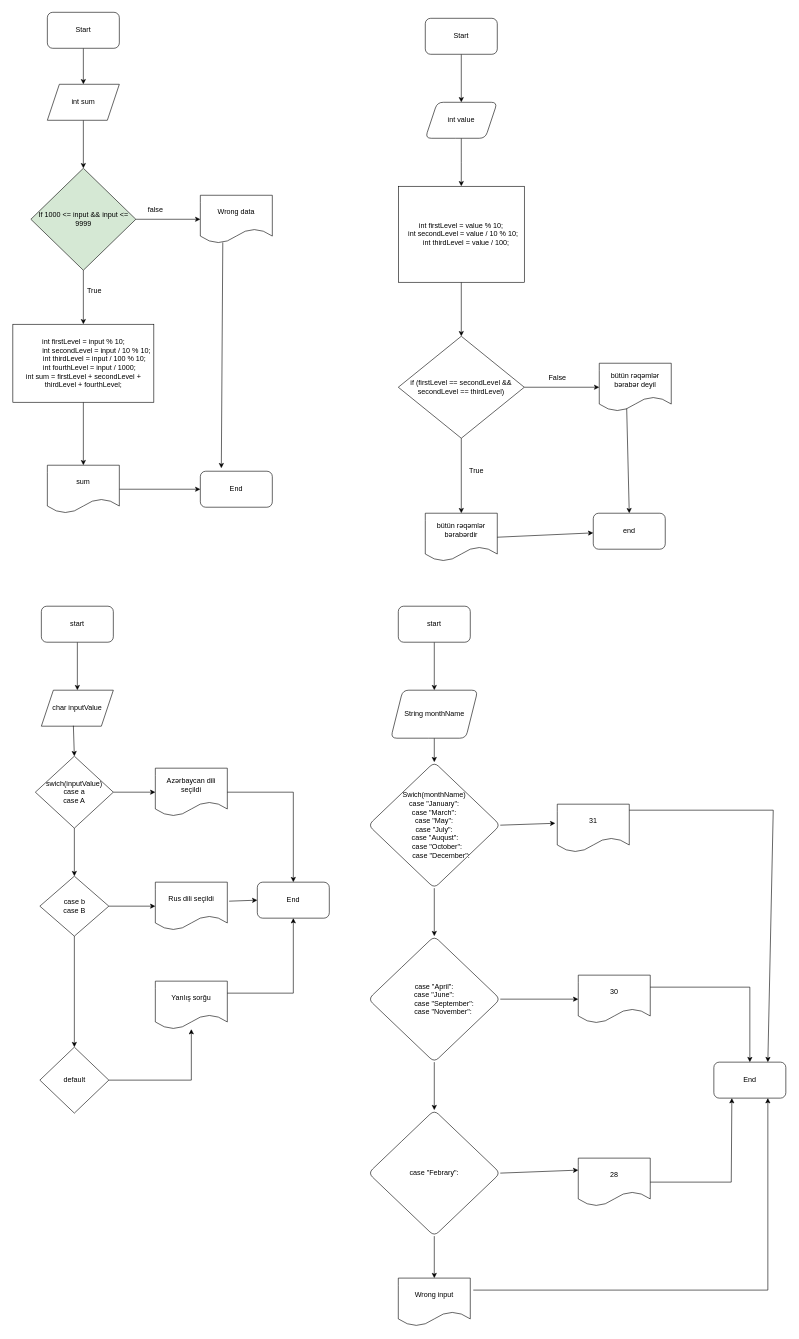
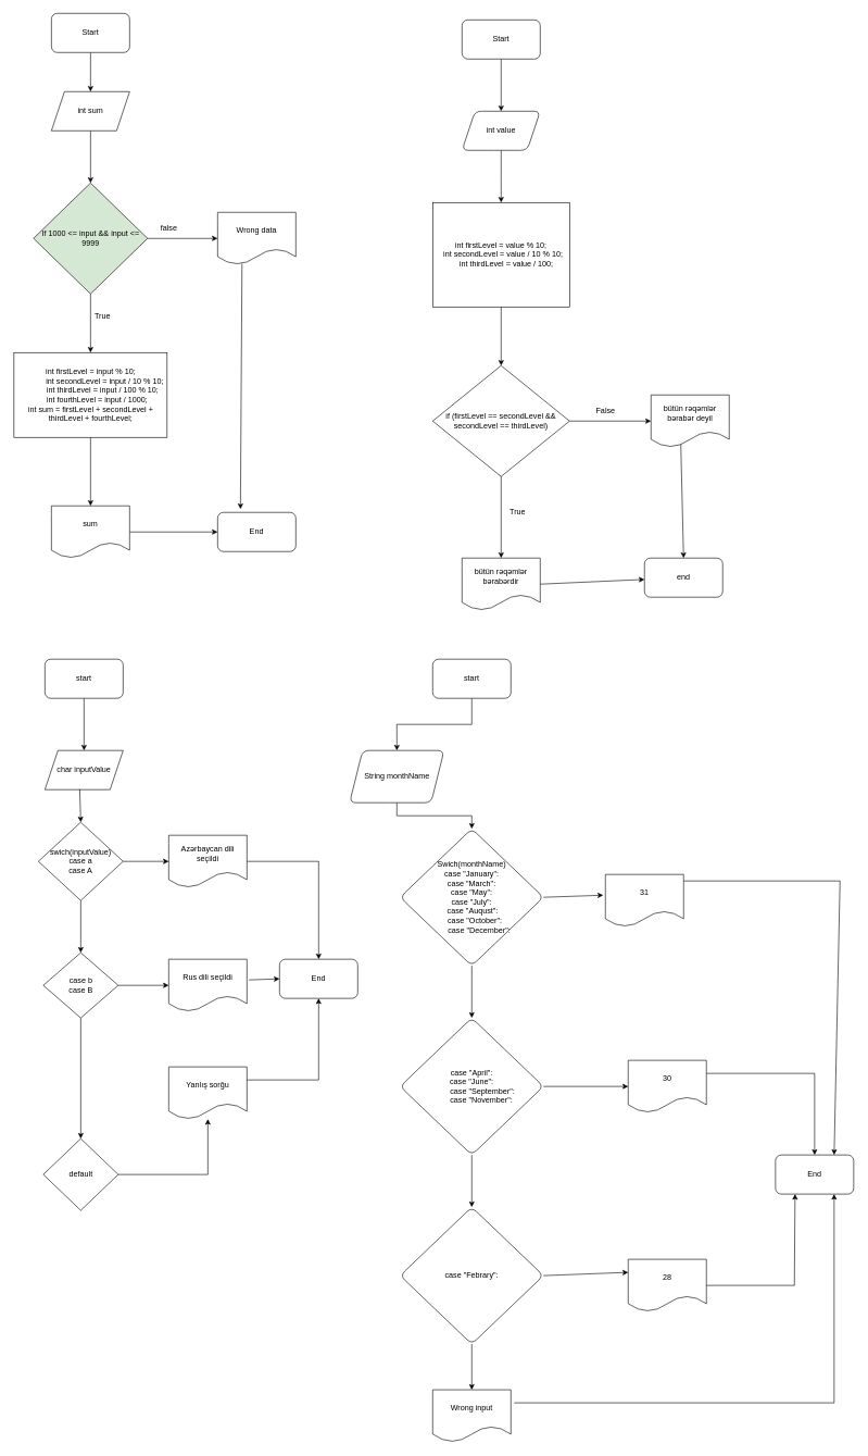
  <mxCell id="0" />
  <mxCell id="1" parent="0" />
  <mxCell id="2" value="" style="edgeStyle=orthogonalEdgeStyle;rounded=0;orthogonalLoop=1;jettySize=auto;html=1;" edge="1" parent="1" source="3" target="5"><mxGeometry relative="1" as="geometry" /></mxCell>
  <mxCell id="3" value="Start" style="rounded=1;whiteSpace=wrap;html=1;" vertex="1" parent="1"><mxGeometry x="78" y="20" width="120" height="60" as="geometry" /></mxCell>
  <mxCell id="4" value="" style="edgeStyle=orthogonalEdgeStyle;rounded=0;orthogonalLoop=1;jettySize=auto;html=1;" edge="1" parent="1" source="5" target="8"><mxGeometry relative="1" as="geometry" /></mxCell>
  <mxCell id="5" value="int sum" style="shape=parallelogram;perimeter=parallelogramPerimeter;whiteSpace=wrap;html=1;fixedSize=1;" vertex="1" parent="1"><mxGeometry x="78" y="140" width="120" height="60" as="geometry" /></mxCell>
  <mxCell id="6" value="" style="edgeStyle=orthogonalEdgeStyle;rounded=0;orthogonalLoop=1;jettySize=auto;html=1;" edge="1" parent="1" source="8" target="9"><mxGeometry relative="1" as="geometry" /></mxCell>
  <mxCell id="7" value="" style="edgeStyle=orthogonalEdgeStyle;rounded=0;orthogonalLoop=1;jettySize=auto;html=1;" edge="1" parent="1" source="8" target="11"><mxGeometry relative="1" as="geometry" /></mxCell>
  <mxCell id="8" value="If 1000 &amp;lt;= input &amp;amp;&amp;amp; input &amp;lt;= 9999" style="rhombus;whiteSpace=wrap;html=1;fillColor=#d5e8d4;" vertex="1" parent="1"><mxGeometry x="50.5" y="280" width="175" height="170" as="geometry" /></mxCell>
  <mxCell id="9" value="Wrong data" style="shape=document;whiteSpace=wrap;html=1;boundedLbl=1;" vertex="1" parent="1"><mxGeometry x="333" y="325" width="120" height="80" as="geometry" /></mxCell>
  <mxCell id="10" value="" style="edgeStyle=orthogonalEdgeStyle;rounded=0;orthogonalLoop=1;jettySize=auto;html=1;" edge="1" parent="1" source="11" target="13"><mxGeometry relative="1" as="geometry" /></mxCell>
  <mxCell id="11" value="&lt;div&gt;int firstLevel = input % 10;&lt;/div&gt;&lt;div&gt;&amp;nbsp; &amp;nbsp; &amp;nbsp; &amp;nbsp; &amp;nbsp; &amp;nbsp; &amp;nbsp;int secondLevel = input / 10 % 10;&lt;/div&gt;&lt;div&gt;&amp;nbsp; &amp;nbsp; &amp;nbsp; &amp;nbsp; &amp;nbsp; &amp;nbsp;int thirdLevel = input / 100 % 10;&lt;/div&gt;&lt;div&gt;&amp;nbsp; &amp;nbsp; &amp;nbsp; int fourthLevel = input / 1000;&lt;/div&gt;&lt;div&gt;int sum = firstLevel + secondLevel + thirdLevel + fourthLevel;&lt;br&gt;&lt;/div&gt;" style="whiteSpace=wrap;html=1;" vertex="1" parent="1"><mxGeometry x="20.5" y="540" width="235" height="130" as="geometry" /></mxCell>
  <mxCell id="12" value="" style="edgeStyle=orthogonalEdgeStyle;rounded=0;orthogonalLoop=1;jettySize=auto;html=1;" edge="1" parent="1" source="13" target="14"><mxGeometry relative="1" as="geometry" /></mxCell>
  <mxCell id="13" value="sum" style="shape=document;whiteSpace=wrap;html=1;boundedLbl=1;" vertex="1" parent="1"><mxGeometry x="78" y="775" width="120" height="80" as="geometry" /></mxCell>
  <mxCell id="14" value="End" style="rounded=1;whiteSpace=wrap;html=1;" vertex="1" parent="1"><mxGeometry x="333" y="785" width="120" height="60" as="geometry" /></mxCell>
  <mxCell id="15" value="" style="endArrow=classic;html=1;rounded=0;exitX=0.312;exitY=0.983;exitDx=0;exitDy=0;exitPerimeter=0;" edge="1" parent="1" source="9"><mxGeometry width="50" height="50" relative="1" as="geometry"><mxPoint x="178" y="670" as="sourcePoint" /><mxPoint x="368" y="780" as="targetPoint" /><Array as="points" /></mxGeometry></mxCell>
  <mxCell id="16" value="" style="edgeStyle=orthogonalEdgeStyle;rounded=0;orthogonalLoop=1;jettySize=auto;html=1;" edge="1" parent="1" source="17" target="19"><mxGeometry relative="1" as="geometry" /></mxCell>
  <mxCell id="17" value="Start" style="rounded=1;whiteSpace=wrap;html=1;" vertex="1" parent="1"><mxGeometry x="708" y="30" width="120" height="60" as="geometry" /></mxCell>
  <mxCell id="18" value="" style="edgeStyle=orthogonalEdgeStyle;rounded=0;orthogonalLoop=1;jettySize=auto;html=1;" edge="1" parent="1" source="19"><mxGeometry relative="1" as="geometry"><mxPoint x="768" y="310" as="targetPoint" /></mxGeometry></mxCell>
  <mxCell id="19" value="int value" style="shape=parallelogram;perimeter=parallelogramPerimeter;whiteSpace=wrap;html=1;fixedSize=1;rounded=1;" vertex="1" parent="1"><mxGeometry x="708" y="170" width="120" height="60" as="geometry" /></mxCell>
  <mxCell id="20" value="" style="edgeStyle=orthogonalEdgeStyle;rounded=0;orthogonalLoop=1;jettySize=auto;html=1;" edge="1" parent="1" source="21" target="24"><mxGeometry relative="1" as="geometry" /></mxCell>
  <mxCell id="21" value="&lt;div&gt;int firstLevel = value % 10;&lt;/div&gt;&lt;div&gt;&amp;nbsp; int secondLevel = value / 10 % 10;&lt;/div&gt;&lt;div&gt;&amp;nbsp; &amp;nbsp; &amp;nbsp;int thirdLevel = value / 100;&lt;/div&gt;" style="rounded=0;whiteSpace=wrap;html=1;" vertex="1" parent="1"><mxGeometry x="663" y="310" width="210" height="160" as="geometry" /></mxCell>
  <mxCell id="22" value="" style="edgeStyle=orthogonalEdgeStyle;rounded=0;orthogonalLoop=1;jettySize=auto;html=1;" edge="1" parent="1" source="24" target="25"><mxGeometry relative="1" as="geometry" /></mxCell>
  <mxCell id="23" value="" style="edgeStyle=orthogonalEdgeStyle;rounded=0;orthogonalLoop=1;jettySize=auto;html=1;" edge="1" parent="1" source="24" target="26"><mxGeometry relative="1" as="geometry" /></mxCell>
  <mxCell id="24" value="if (firstLevel == secondLevel &amp;amp;&amp;amp; secondLevel == thirdLevel)" style="rhombus;whiteSpace=wrap;html=1;rounded=0;" vertex="1" parent="1"><mxGeometry x="663" y="560" width="210" height="170" as="geometry" /></mxCell>
  <mxCell id="25" value="bütün rəqəmlər bərabər deyil" style="shape=document;whiteSpace=wrap;html=1;boundedLbl=1;rounded=0;" vertex="1" parent="1"><mxGeometry x="998" y="605" width="120" height="80" as="geometry" /></mxCell>
  <mxCell id="26" value="bütün rəqəmlər bərabərdir" style="shape=document;whiteSpace=wrap;html=1;boundedLbl=1;rounded=0;" vertex="1" parent="1"><mxGeometry x="708" y="855" width="120" height="80" as="geometry" /></mxCell>
  <mxCell id="27" value="False" style="text;html=1;align=center;verticalAlign=middle;resizable=0;points=[];autosize=1;strokeColor=none;fillColor=none;" vertex="1" parent="1"><mxGeometry x="903" y="615" width="50" height="30" as="geometry" /></mxCell>
  <mxCell id="28" value="True" style="text;html=1;align=center;verticalAlign=middle;resizable=0;points=[];autosize=1;strokeColor=none;fillColor=none;" vertex="1" parent="1"><mxGeometry x="768" y="770" width="50" height="30" as="geometry" /></mxCell>
  <mxCell id="29" value="" style="edgeStyle=orthogonalEdgeStyle;rounded=0;orthogonalLoop=1;jettySize=auto;html=1;entryX=0.5;entryY=0;entryDx=0;entryDy=0;" edge="1" parent="1" source="30" target="31"><mxGeometry relative="1" as="geometry"><mxPoint x="118" y="1150" as="targetPoint" /></mxGeometry></mxCell>
  <mxCell id="30" value="start" style="rounded=1;whiteSpace=wrap;html=1;" vertex="1" parent="1"><mxGeometry x="68" y="1010" width="120" height="60" as="geometry" /></mxCell>
  <mxCell id="31" value="char inputValue" style="shape=parallelogram;perimeter=parallelogramPerimeter;whiteSpace=wrap;html=1;fixedSize=1;" vertex="1" parent="1"><mxGeometry x="68" y="1150" width="120" height="60" as="geometry" /></mxCell>
  <mxCell id="32" value="" style="edgeStyle=orthogonalEdgeStyle;rounded=0;orthogonalLoop=1;jettySize=auto;html=1;" edge="1" parent="1" source="34" target="36"><mxGeometry relative="1" as="geometry" /></mxCell>
  <mxCell id="33" value="" style="edgeStyle=orthogonalEdgeStyle;rounded=0;orthogonalLoop=1;jettySize=auto;html=1;" edge="1" parent="1" source="34" target="39"><mxGeometry relative="1" as="geometry" /></mxCell>
  <mxCell id="34" value="swich(inputValue)&lt;br&gt;case a&lt;br&gt;case A" style="rhombus;whiteSpace=wrap;html=1;" vertex="1" parent="1"><mxGeometry x="58" y="1260" width="130" height="120" as="geometry" /></mxCell>
  <mxCell id="35" value="" style="endArrow=classic;html=1;rounded=0;exitX=0.445;exitY=0.987;exitDx=0;exitDy=0;exitPerimeter=0;entryX=0.5;entryY=0;entryDx=0;entryDy=0;" edge="1" parent="1" source="31" target="34"><mxGeometry width="50" height="50" relative="1" as="geometry"><mxPoint x="88" y="1300" as="sourcePoint" /><mxPoint x="138" y="1250" as="targetPoint" /></mxGeometry></mxCell>
  <mxCell id="36" value="Azərbaycan dili seçildi" style="shape=document;whiteSpace=wrap;html=1;boundedLbl=1;" vertex="1" parent="1"><mxGeometry x="258" y="1280" width="120" height="80" as="geometry" /></mxCell>
  <mxCell id="37" value="" style="edgeStyle=orthogonalEdgeStyle;rounded=0;orthogonalLoop=1;jettySize=auto;html=1;" edge="1" parent="1" source="39" target="40"><mxGeometry relative="1" as="geometry" /></mxCell>
  <mxCell id="38" value="" style="edgeStyle=orthogonalEdgeStyle;rounded=0;orthogonalLoop=1;jettySize=auto;html=1;" edge="1" parent="1" source="39" target="42"><mxGeometry relative="1" as="geometry" /></mxCell>
  <mxCell id="39" value="case b&lt;br&gt;case B" style="rhombus;whiteSpace=wrap;html=1;" vertex="1" parent="1"><mxGeometry x="65.5" y="1460" width="115" height="100" as="geometry" /></mxCell>
  <mxCell id="40" value="Rus dili seçildi" style="shape=document;whiteSpace=wrap;html=1;boundedLbl=1;" vertex="1" parent="1"><mxGeometry x="258" y="1470" width="120" height="80" as="geometry" /></mxCell>
  <mxCell id="41" value="" style="edgeStyle=orthogonalEdgeStyle;rounded=0;orthogonalLoop=1;jettySize=auto;html=1;" edge="1" parent="1" source="42" target="43"><mxGeometry relative="1" as="geometry" /></mxCell>
  <mxCell id="42" value="default" style="rhombus;whiteSpace=wrap;html=1;" vertex="1" parent="1"><mxGeometry x="65.5" y="1745" width="115" height="110" as="geometry" /></mxCell>
  <mxCell id="43" value="Yanlış sorğu" style="shape=document;whiteSpace=wrap;html=1;boundedLbl=1;" vertex="1" parent="1"><mxGeometry x="258" y="1635" width="120" height="80" as="geometry" /></mxCell>
  <mxCell id="44" value="" style="edgeStyle=orthogonalEdgeStyle;rounded=0;orthogonalLoop=1;jettySize=auto;html=1;" edge="1" parent="1" source="45" target="47"><mxGeometry relative="1" as="geometry" /></mxCell>
  <mxCell id="45" value="start" style="rounded=1;whiteSpace=wrap;html=1;" vertex="1" parent="1"><mxGeometry x="663" y="1010" width="120" height="60" as="geometry" /></mxCell>
  <mxCell id="46" value="" style="edgeStyle=orthogonalEdgeStyle;rounded=0;orthogonalLoop=1;jettySize=auto;html=1;" edge="1" parent="1" source="47" target="49"><mxGeometry relative="1" as="geometry" /></mxCell>
- <mxCell id="47" value="String monthName" style="shape=parallelogram;perimeter=parallelogramPerimeter;whiteSpace=wrap;html=1;fixedSize=1;rounded=1;" vertex="1" parent="1"><mxGeometry x="650.5" y="1150" width="145" height="80" as="geometry" /></mxCell>
+ <mxCell id="47" value="String monthName" style="shape=parallelogram;perimeter=parallelogramPerimeter;whiteSpace=wrap;html=1;fixedSize=1;rounded=1;" vertex="1" parent="1"><mxGeometry x="535.5" y="1150" width="145" height="80" as="geometry" /></mxCell>
  <mxCell id="48" value="" style="edgeStyle=orthogonalEdgeStyle;rounded=0;orthogonalLoop=1;jettySize=auto;html=1;" edge="1" parent="1" source="49" target="54"><mxGeometry relative="1" as="geometry" /></mxCell>
  <mxCell id="49" value="&lt;div&gt;Swich(monthName)&lt;/div&gt;&lt;div&gt;case &quot;January&quot;:&lt;/div&gt;&lt;div&gt;&lt;span style=&quot;background-color: initial;&quot;&gt;case &quot;March&quot;:&lt;/span&gt;&lt;/div&gt;&lt;div&gt;&lt;span style=&quot;background-color: initial;&quot;&gt;case &quot;May&quot;:&lt;/span&gt;&lt;/div&gt;&lt;div&gt;&lt;span style=&quot;background-color: initial;&quot;&gt;case &quot;July&quot;:&lt;/span&gt;&lt;/div&gt;&lt;div&gt;&amp;nbsp;case &quot;Auqust&quot;:&lt;/div&gt;&lt;div&gt;&amp;nbsp; &amp;nbsp;case &quot;October&quot;:&lt;/div&gt;&lt;div&gt;&amp;nbsp; &amp;nbsp; &amp;nbsp; &amp;nbsp;case &quot;December&quot;:&lt;/div&gt;" style="rhombus;whiteSpace=wrap;html=1;rounded=1;" vertex="1" parent="1"><mxGeometry x="613" y="1270" width="220" height="210" as="geometry" /></mxCell>
  <mxCell id="50" value="31" style="shape=document;whiteSpace=wrap;html=1;boundedLbl=1;rounded=1;" vertex="1" parent="1"><mxGeometry x="928" y="1340" width="120" height="80" as="geometry" /></mxCell>
  <mxCell id="51" value="" style="endArrow=classic;html=1;rounded=0;entryX=-0.028;entryY=0.398;entryDx=0;entryDy=0;entryPerimeter=0;exitX=1;exitY=0.5;exitDx=0;exitDy=0;" edge="1" parent="1" source="49" target="50"><mxGeometry width="50" height="50" relative="1" as="geometry"><mxPoint x="708" y="1360" as="sourcePoint" /><mxPoint x="758" y="1310" as="targetPoint" /></mxGeometry></mxCell>
  <mxCell id="52" value="" style="edgeStyle=orthogonalEdgeStyle;rounded=0;orthogonalLoop=1;jettySize=auto;html=1;" edge="1" parent="1" source="54" target="55"><mxGeometry relative="1" as="geometry" /></mxCell>
  <mxCell id="53" value="" style="edgeStyle=orthogonalEdgeStyle;rounded=0;orthogonalLoop=1;jettySize=auto;html=1;" edge="1" parent="1" source="54" target="56"><mxGeometry relative="1" as="geometry" /></mxCell>
  <mxCell id="54" value="&lt;div&gt;case &quot;April&quot;:&lt;/div&gt;&lt;div&gt;case &quot;June&quot;:&lt;/div&gt;&lt;div&gt;&amp;nbsp; &amp;nbsp; &amp;nbsp; &amp;nbsp; &amp;nbsp; case &quot;September&quot;:&lt;/div&gt;&lt;div&gt;&amp;nbsp; &amp;nbsp; &amp;nbsp; &amp;nbsp; &amp;nbsp;case &quot;November&quot;:&lt;/div&gt;" style="rhombus;whiteSpace=wrap;html=1;rounded=1;" vertex="1" parent="1"><mxGeometry x="613" y="1560" width="220" height="210" as="geometry" /></mxCell>
  <mxCell id="55" value="30" style="shape=document;whiteSpace=wrap;html=1;boundedLbl=1;rounded=1;" vertex="1" parent="1"><mxGeometry x="963" y="1625" width="120" height="80" as="geometry" /></mxCell>
  <mxCell id="56" value="case &quot;Febrary&quot;:" style="rhombus;whiteSpace=wrap;html=1;rounded=1;" vertex="1" parent="1"><mxGeometry x="613" y="1850" width="220" height="210" as="geometry" /></mxCell>
  <mxCell id="57" value="28" style="shape=document;whiteSpace=wrap;html=1;boundedLbl=1;rounded=1;" vertex="1" parent="1"><mxGeometry x="963" y="1930" width="120" height="80" as="geometry" /></mxCell>
  <mxCell id="58" value="" style="endArrow=classic;html=1;rounded=0;entryX=0;entryY=0.25;entryDx=0;entryDy=0;exitX=1;exitY=0.5;exitDx=0;exitDy=0;" edge="1" parent="1" source="56" target="57"><mxGeometry width="50" height="50" relative="1" as="geometry"><mxPoint x="808" y="1900" as="sourcePoint" /><mxPoint x="858" y="1850" as="targetPoint" /></mxGeometry></mxCell>
  <mxCell id="59" value="Wrong input" style="shape=document;whiteSpace=wrap;html=1;boundedLbl=1;rounded=1;" vertex="1" parent="1"><mxGeometry x="663" y="2130" width="120" height="80" as="geometry" /></mxCell>
  <mxCell id="60" value="" style="endArrow=classic;html=1;rounded=0;exitX=0.5;exitY=1;exitDx=0;exitDy=0;entryX=0.5;entryY=0;entryDx=0;entryDy=0;" edge="1" parent="1" source="56" target="59"><mxGeometry width="50" height="50" relative="1" as="geometry"><mxPoint x="808" y="2000" as="sourcePoint" /><mxPoint x="858" y="1950" as="targetPoint" /></mxGeometry></mxCell>
  <mxCell id="61" value="false" style="text;html=1;align=center;verticalAlign=middle;resizable=0;points=[];autosize=1;strokeColor=none;fillColor=none;" vertex="1" parent="1"><mxGeometry x="233" y="335" width="50" height="30" as="geometry" /></mxCell>
  <mxCell id="62" value="True" style="text;html=1;align=center;verticalAlign=middle;resizable=0;points=[];autosize=1;strokeColor=none;fillColor=none;" vertex="1" parent="1"><mxGeometry x="130.5" y="470" width="50" height="30" as="geometry" /></mxCell>
  <mxCell id="63" value="" style="endArrow=classic;html=1;rounded=0;exitX=0.381;exitY=0.942;exitDx=0;exitDy=0;exitPerimeter=0;entryX=0.5;entryY=0;entryDx=0;entryDy=0;" edge="1" parent="1" source="25" target="65"><mxGeometry width="50" height="50" relative="1" as="geometry"><mxPoint x="988" y="850" as="sourcePoint" /><mxPoint x="1038" y="800" as="targetPoint" /></mxGeometry></mxCell>
  <mxCell id="64" value="" style="endArrow=classic;html=1;rounded=0;exitX=1;exitY=0.5;exitDx=0;exitDy=0;" edge="1" parent="1" source="26" target="65"><mxGeometry width="50" height="50" relative="1" as="geometry"><mxPoint x="988" y="850" as="sourcePoint" /><mxPoint x="978" y="890" as="targetPoint" /></mxGeometry></mxCell>
  <mxCell id="65" value="end" style="rounded=1;whiteSpace=wrap;html=1;" vertex="1" parent="1"><mxGeometry x="988" y="855" width="120" height="60" as="geometry" /></mxCell>
  <mxCell id="66" value="End" style="rounded=1;whiteSpace=wrap;html=1;" vertex="1" parent="1"><mxGeometry x="428" y="1470" width="120" height="60" as="geometry" /></mxCell>
  <mxCell id="67" value="" style="endArrow=classic;html=1;rounded=0;exitX=1;exitY=0.5;exitDx=0;exitDy=0;" edge="1" parent="1" source="36" target="66"><mxGeometry width="50" height="50" relative="1" as="geometry"><mxPoint x="428" y="1540" as="sourcePoint" /><mxPoint x="478" y="1490" as="targetPoint" /><Array as="points"><mxPoint x="488" y="1320" /></Array></mxGeometry></mxCell>
  <mxCell id="68" value="" style="endArrow=classic;html=1;rounded=0;exitX=1.025;exitY=0.396;exitDx=0;exitDy=0;exitPerimeter=0;entryX=0;entryY=0.5;entryDx=0;entryDy=0;" edge="1" parent="1" source="40" target="66"><mxGeometry width="50" height="50" relative="1" as="geometry"><mxPoint x="428" y="1540" as="sourcePoint" /><mxPoint x="478" y="1490" as="targetPoint" /></mxGeometry></mxCell>
  <mxCell id="69" value="" style="endArrow=classic;html=1;rounded=0;entryX=0.5;entryY=1;entryDx=0;entryDy=0;exitX=1;exitY=0.25;exitDx=0;exitDy=0;" edge="1" parent="1" source="43" target="66"><mxGeometry width="50" height="50" relative="1" as="geometry"><mxPoint x="428" y="1540" as="sourcePoint" /><mxPoint x="478" y="1490" as="targetPoint" /><Array as="points"><mxPoint x="488" y="1655" /></Array></mxGeometry></mxCell>
  <mxCell id="70" value="End" style="rounded=1;whiteSpace=wrap;html=1;" vertex="1" parent="1"><mxGeometry x="1189" y="1770" width="120" height="60" as="geometry" /></mxCell>
  <mxCell id="71" value="" style="endArrow=classic;html=1;rounded=0;entryX=0.75;entryY=0;entryDx=0;entryDy=0;" edge="1" parent="1" target="70"><mxGeometry width="50" height="50" relative="1" as="geometry"><mxPoint x="1048" y="1350" as="sourcePoint" /><mxPoint x="918" y="1790" as="targetPoint" /><Array as="points"><mxPoint x="1288" y="1350" /></Array></mxGeometry></mxCell>
  <mxCell id="72" value="" style="endArrow=classic;html=1;rounded=0;entryX=0.5;entryY=0;entryDx=0;entryDy=0;exitX=1;exitY=0.25;exitDx=0;exitDy=0;" edge="1" parent="1" source="55" target="70"><mxGeometry width="50" height="50" relative="1" as="geometry"><mxPoint x="868" y="1840" as="sourcePoint" /><mxPoint x="918" y="1790" as="targetPoint" /><Array as="points"><mxPoint x="1249" y="1645" /></Array></mxGeometry></mxCell>
  <mxCell id="73" value="" style="endArrow=classic;html=1;rounded=0;entryX=0.25;entryY=1;entryDx=0;entryDy=0;" edge="1" parent="1" source="57" target="70"><mxGeometry width="50" height="50" relative="1" as="geometry"><mxPoint x="868" y="1840" as="sourcePoint" /><mxPoint x="918" y="1790" as="targetPoint" /><Array as="points"><mxPoint x="1218" y="1970" /></Array></mxGeometry></mxCell>
  <mxCell id="74" value="" style="endArrow=classic;html=1;rounded=0;entryX=0.75;entryY=1;entryDx=0;entryDy=0;" edge="1" parent="1" target="70"><mxGeometry width="50" height="50" relative="1" as="geometry"><mxPoint x="788" y="2150" as="sourcePoint" /><mxPoint x="1298" y="2150" as="targetPoint" /><Array as="points"><mxPoint x="1279" y="2150" /></Array></mxGeometry></mxCell>
